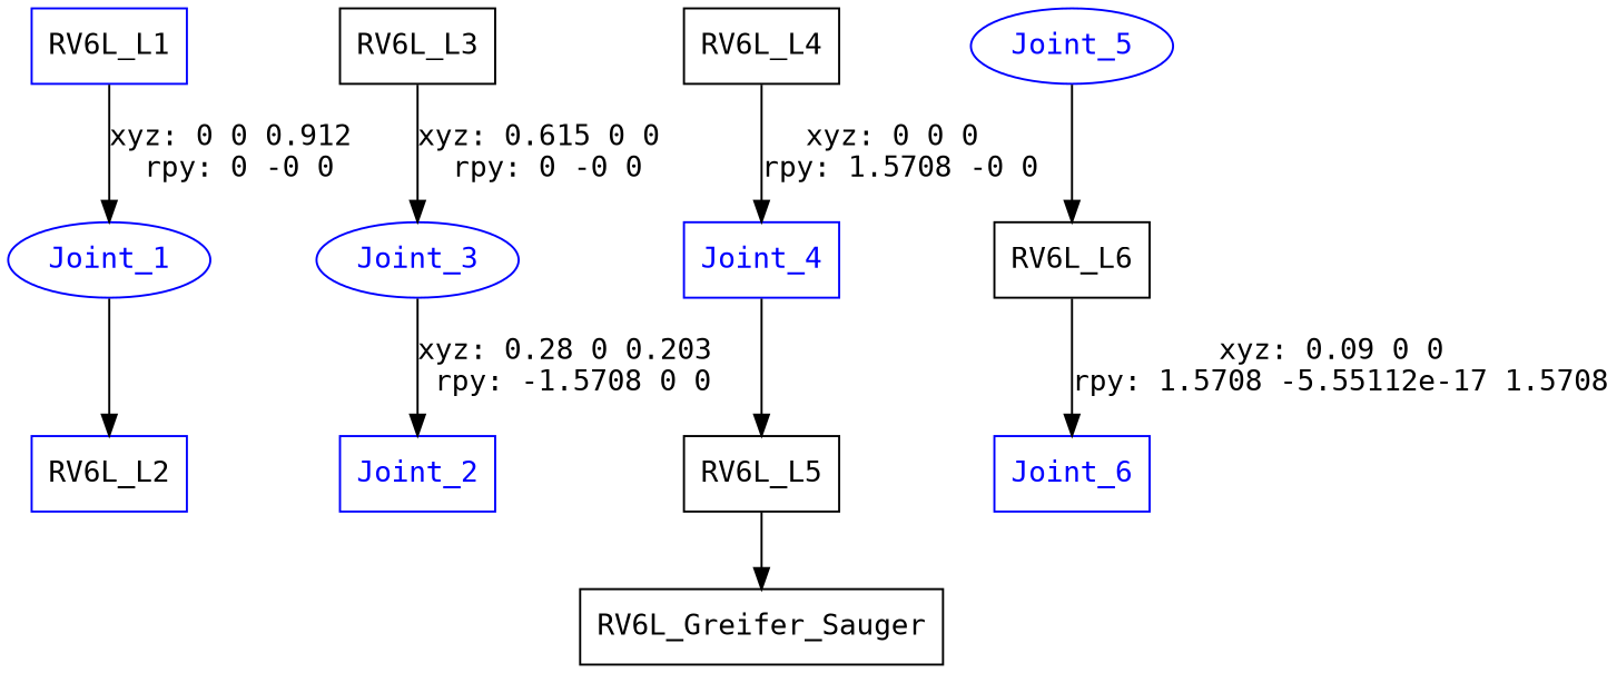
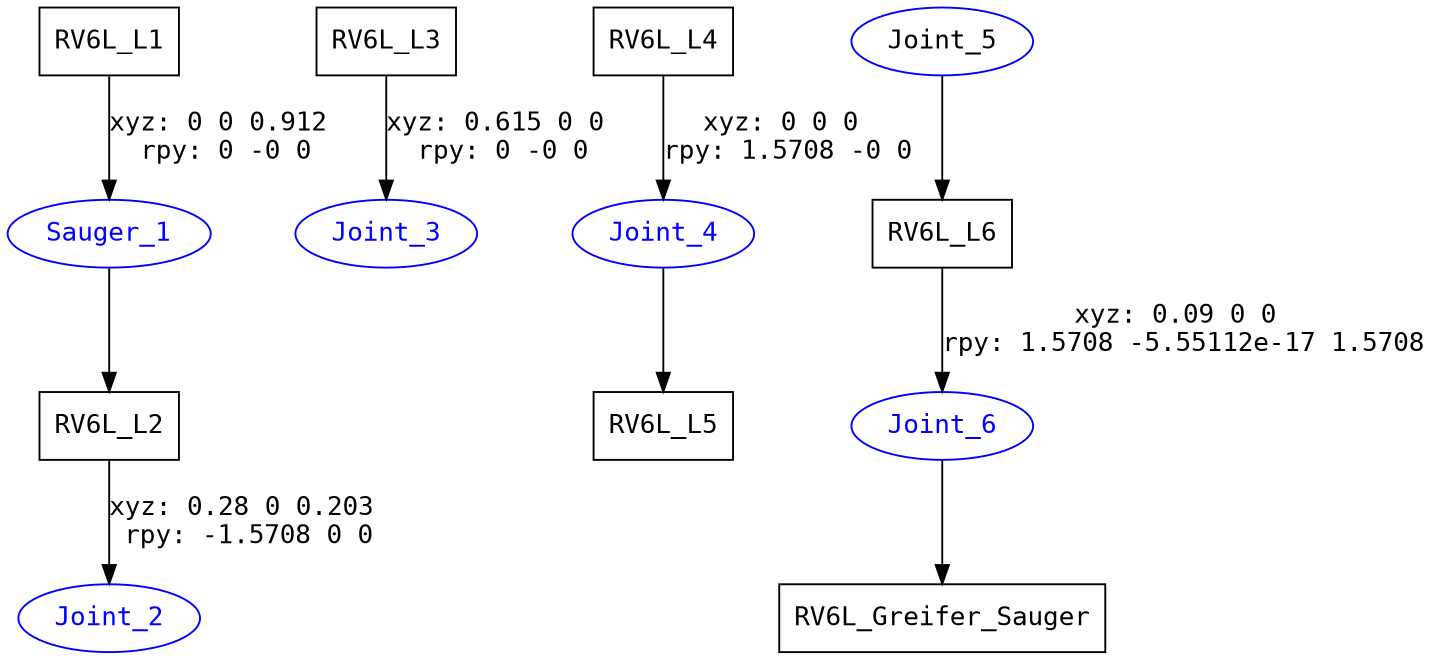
  digraph {
    fontname="DejaVu Sans Mono"
    node [fontname="DejaVu Sans Mono" shape=box]
    edge [fontname="DejaVu Sans Mono"]
-   n1 [label=RV6L_L1 color=blue]
-   Joint_1 [color=blue fontcolor=blue shape=ellipse]
-   n3 [label=RV6L_L2 color=blue]
-   Joint_2 [color=blue fontcolor=blue]
+   n1 [label=RV6L_L1]
+   Joint_1 [color=blue fontcolor=blue shape=ellipse label=Sauger_1]
+   n3 [label=RV6L_L2]
+   Joint_2 [color=blue fontcolor=blue shape=ellipse]
    n5 [label=RV6L_L3]
    Joint_3 [color=blue fontcolor=blue shape=ellipse]
    n7 [label=RV6L_L4]
-   Joint_4 [color=blue fontcolor=blue]
+   Joint_4 [color=blue fontcolor=blue shape=ellipse]
    n9 [label=RV6L_L5]
-   Joint_5 [color=blue fontcolor=blue shape=ellipse]
+   Joint_5 [color=blue fontcolor=black shape=ellipse]
    n11 [label=RV6L_L6]
-   Joint_6 [color=blue fontcolor=blue]
+   Joint_6 [color=blue fontcolor=blue shape=ellipse]
    n13 [label=RV6L_Greifer_Sauger]
    n1 -> Joint_1 [label="xyz: 0 0 0.912 \nrpy: 0 -0 0"]
    Joint_1 -> n3
-   Joint_3 -> Joint_2 [label="xyz: 0.28 0 0.203 \nrpy: -1.5708 0 0"]
+   n3 -> Joint_2 [label="xyz: 0.28 0 0.203 \nrpy: -1.5708 0 0"]
    n5 -> Joint_3 [label="xyz: 0.615 0 0 \nrpy: 0 -0 0"]
    n7 -> Joint_4 [label="xyz: 0 0 0 \nrpy: 1.5708 -0 0"]
    Joint_4 -> n9
    Joint_5 -> n11
    n11 -> Joint_6 [label="xyz: 0.09 0 0 \nrpy: 1.5708 -5.55112e-17 1.5708"]
-   n9 -> n13
+   Joint_6 -> n13
  }
